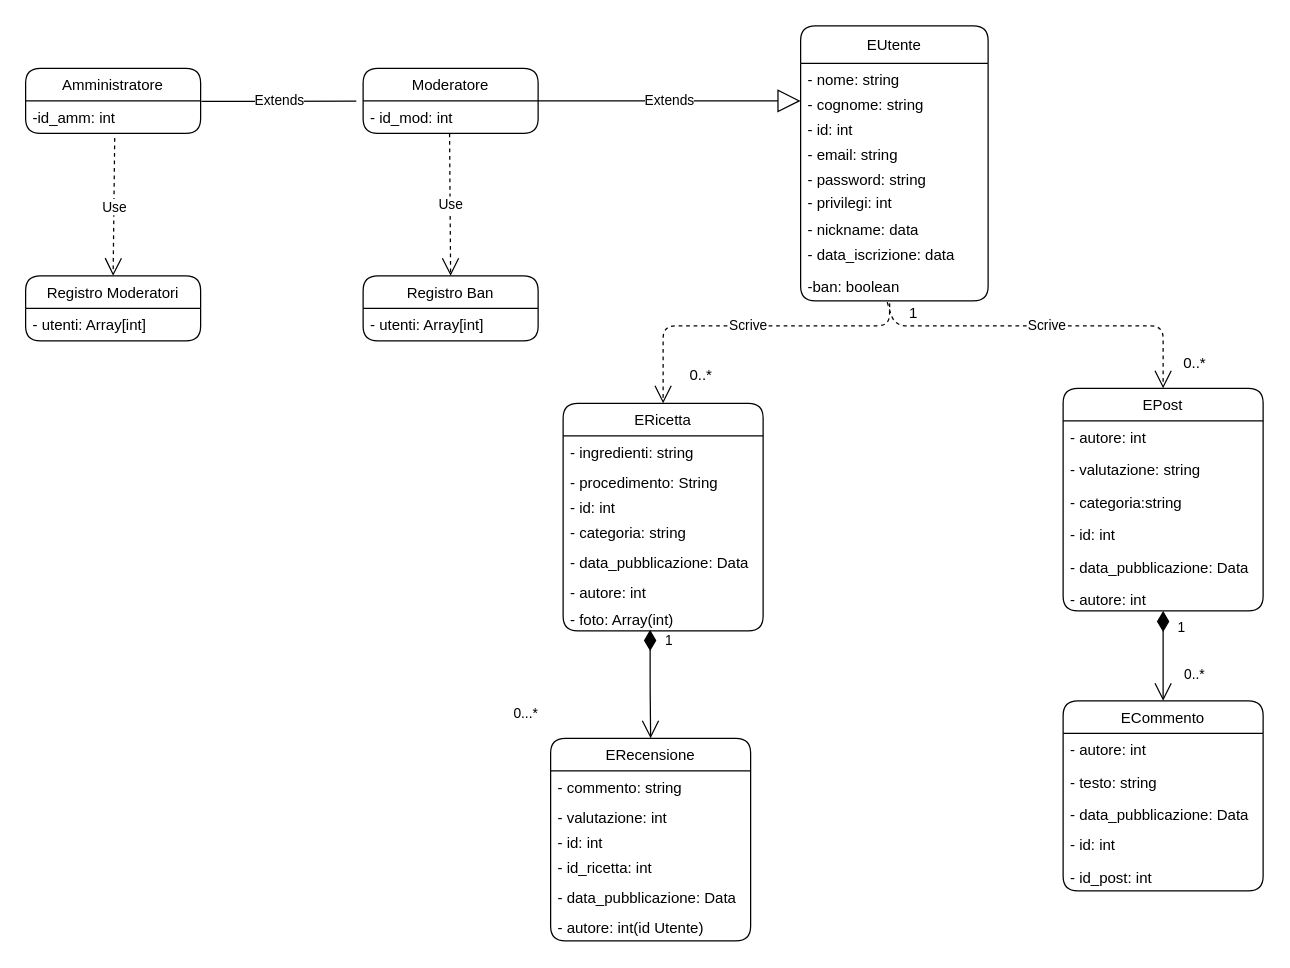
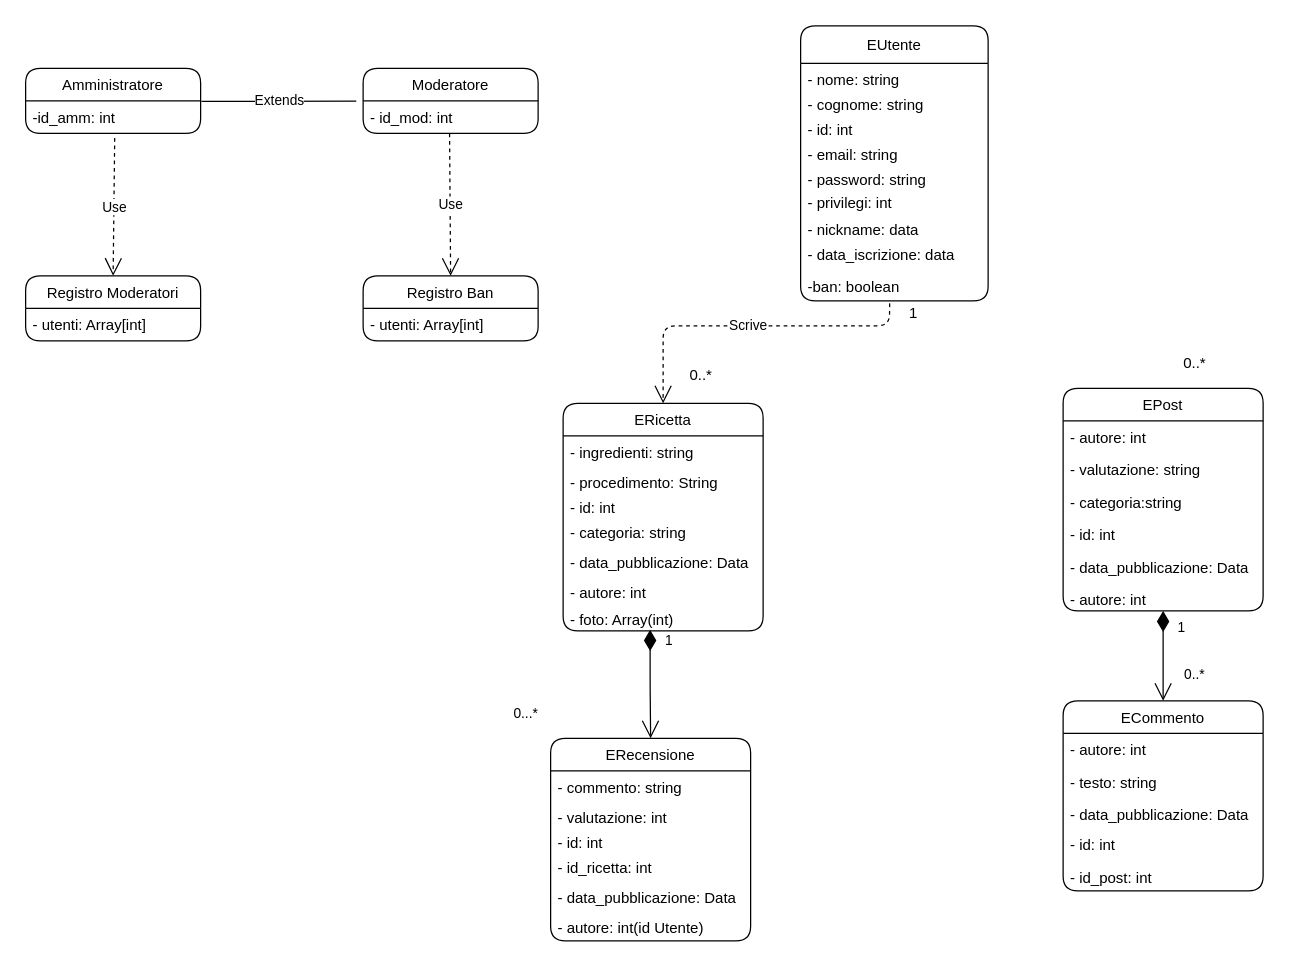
  <mxCell id="0" />
  <mxCell id="1" parent="0" />
  <mxCell id="2" value="ERicetta" style="swimlane;fontStyle=0;childLayout=stackLayout;horizontal=1;startSize=26;fillColor=none;horizontalStack=0;resizeParent=1;resizeParentMax=0;resizeLast=0;collapsible=1;marginBottom=0;rounded=1;" parent="1" vertex="1"><mxGeometry x="450" y="322" width="160" height="182" as="geometry" /></mxCell>
  <mxCell id="3" value="- ingredienti: string" style="text;strokeColor=none;fillColor=none;align=left;verticalAlign=top;spacingLeft=4;spacingRight=4;overflow=hidden;rotatable=0;points=[[0,0.5],[1,0.5]];portConstraint=eastwest;" parent="2" vertex="1"><mxGeometry y="26" width="160" height="24" as="geometry" /></mxCell>
  <mxCell id="4" value="- procedimento: String" style="text;strokeColor=none;fillColor=none;align=left;verticalAlign=top;spacingLeft=4;spacingRight=4;overflow=hidden;rotatable=0;points=[[0,0.5],[1,0.5]];portConstraint=eastwest;" parent="2" vertex="1"><mxGeometry y="50" width="160" height="20" as="geometry" /></mxCell>
  <mxCell id="5" value="- id: int" style="text;strokeColor=none;fillColor=none;align=left;verticalAlign=top;spacingLeft=4;spacingRight=4;overflow=hidden;rotatable=0;points=[[0,0.5],[1,0.5]];portConstraint=eastwest;" parent="2" vertex="1"><mxGeometry y="70" width="160" height="20" as="geometry" /></mxCell>
  <mxCell id="6" value="- categoria: string" style="text;strokeColor=none;fillColor=none;align=left;verticalAlign=top;spacingLeft=4;spacingRight=4;overflow=hidden;rotatable=0;points=[[0,0.5],[1,0.5]];portConstraint=eastwest;" parent="2" vertex="1"><mxGeometry y="90" width="160" height="24" as="geometry" /></mxCell>
  <mxCell id="7" value="- data_pubblicazione: Data" style="text;strokeColor=none;fillColor=none;align=left;verticalAlign=top;spacingLeft=4;spacingRight=4;overflow=hidden;rotatable=0;points=[[0,0.5],[1,0.5]];portConstraint=eastwest;" parent="2" vertex="1"><mxGeometry y="114" width="160" height="24" as="geometry" /></mxCell>
  <mxCell id="8" value="- autore: int" style="text;strokeColor=none;fillColor=none;align=left;verticalAlign=top;spacingLeft=4;spacingRight=4;overflow=hidden;rotatable=0;points=[[0,0.5],[1,0.5]];portConstraint=eastwest;" parent="2" vertex="1"><mxGeometry y="138" width="160" height="22" as="geometry" /></mxCell>
  <mxCell id="9" value="- foto: Array(int)" style="text;strokeColor=none;fillColor=none;align=left;verticalAlign=top;spacingLeft=4;spacingRight=4;overflow=hidden;rotatable=0;points=[[0,0.5],[1,0.5]];portConstraint=eastwest;" vertex="1" parent="2"><mxGeometry y="160" width="160" height="22" as="geometry" /></mxCell>
  <mxCell id="10" value="EUtente" style="swimlane;fontStyle=0;childLayout=stackLayout;horizontal=1;startSize=30;fillColor=none;horizontalStack=0;resizeParent=1;resizeParentMax=0;resizeLast=0;collapsible=1;marginBottom=0;rounded=1;arcSize=13;spacing=1;spacingTop=0;spacingBottom=0;direction=east;" parent="1" vertex="1"><mxGeometry x="640" y="20" width="150" height="220" as="geometry"><mxRectangle x="290" y="60" width="70" height="30" as="alternateBounds" /></mxGeometry></mxCell>
  <mxCell id="11" value="- nome: string" style="text;strokeColor=none;fillColor=none;align=left;verticalAlign=top;spacingLeft=4;spacingRight=4;overflow=hidden;rotatable=0;points=[[0,0.5],[1,0.5]];portConstraint=eastwest;" parent="10" vertex="1"><mxGeometry y="30" width="150" height="20" as="geometry" /></mxCell>
  <mxCell id="12" value="- cognome: string" style="text;strokeColor=none;fillColor=none;align=left;verticalAlign=top;spacingLeft=4;spacingRight=4;overflow=hidden;rotatable=0;points=[[0,0.5],[1,0.5]];portConstraint=eastwest;" parent="10" vertex="1"><mxGeometry y="50" width="150" height="20" as="geometry" /></mxCell>
  <mxCell id="13" value="- id: int" style="text;strokeColor=none;fillColor=none;align=left;verticalAlign=top;spacingLeft=4;spacingRight=4;overflow=hidden;rotatable=0;points=[[0,0.5],[1,0.5]];portConstraint=eastwest;" parent="10" vertex="1"><mxGeometry y="70" width="150" height="20" as="geometry" /></mxCell>
  <mxCell id="14" value="- email: string" style="text;strokeColor=none;fillColor=none;align=left;verticalAlign=top;spacingLeft=4;spacingRight=4;overflow=hidden;rotatable=0;points=[[0,0.5],[1,0.5]];portConstraint=eastwest;" parent="10" vertex="1"><mxGeometry y="90" width="150" height="20" as="geometry" /></mxCell>
  <mxCell id="15" value="- password: string" style="text;strokeColor=none;fillColor=none;align=left;verticalAlign=top;spacingLeft=4;spacingRight=4;overflow=hidden;rotatable=0;points=[[0,0.5],[1,0.5]];portConstraint=eastwest;" parent="10" vertex="1"><mxGeometry y="110" width="150" height="18" as="geometry" /></mxCell>
  <mxCell id="16" value="- privilegi: int" style="text;strokeColor=none;fillColor=none;align=left;verticalAlign=top;spacingLeft=4;spacingRight=4;overflow=hidden;rotatable=0;points=[[0,0.5],[1,0.5]];portConstraint=eastwest;" parent="10" vertex="1"><mxGeometry y="128" width="150" height="22" as="geometry" /></mxCell>
  <mxCell id="17" value="- nickname: data" style="text;strokeColor=none;fillColor=none;align=left;verticalAlign=top;spacingLeft=4;spacingRight=4;overflow=hidden;rotatable=0;points=[[0,0.5],[1,0.5]];portConstraint=eastwest;" parent="10" vertex="1"><mxGeometry y="150" width="150" height="20" as="geometry" /></mxCell>
  <mxCell id="18" value="- data_iscrizione: data" style="text;strokeColor=none;fillColor=none;align=left;verticalAlign=top;spacingLeft=4;spacingRight=4;overflow=hidden;rotatable=0;points=[[0,0.5],[1,0.5]];portConstraint=eastwest;" parent="10" vertex="1"><mxGeometry y="170" width="150" height="25" as="geometry" /></mxCell>
  <mxCell id="19" value="-ban: boolean" style="text;strokeColor=none;fillColor=none;align=left;verticalAlign=top;spacingLeft=4;spacingRight=4;overflow=hidden;rotatable=0;points=[[0,0.5],[1,0.5]];portConstraint=eastwest;" parent="10" vertex="1"><mxGeometry y="195" width="150" height="25" as="geometry" /></mxCell>
  <mxCell id="20" value="Registro Ban" style="swimlane;fontStyle=0;childLayout=stackLayout;horizontal=1;startSize=26;fillColor=none;horizontalStack=0;resizeParent=1;resizeParentMax=0;resizeLast=0;collapsible=1;marginBottom=0;rounded=1;" parent="1" vertex="1"><mxGeometry x="290" y="220" width="140" height="52" as="geometry" /></mxCell>
  <mxCell id="21" value="- utenti: Array[int]" style="text;strokeColor=none;fillColor=none;align=left;verticalAlign=top;spacingLeft=4;spacingRight=4;overflow=hidden;rotatable=0;points=[[0,0.5],[1,0.5]];portConstraint=eastwest;" parent="20" vertex="1"><mxGeometry y="26" width="140" height="26" as="geometry" /></mxCell>
  <mxCell id="22" value="EPost" style="swimlane;fontStyle=0;childLayout=stackLayout;horizontal=1;startSize=26;fillColor=none;horizontalStack=0;resizeParent=1;resizeParentMax=0;resizeLast=0;collapsible=1;marginBottom=0;rounded=1;" parent="1" vertex="1"><mxGeometry x="850" y="310" width="160" height="178" as="geometry" /></mxCell>
  <mxCell id="23" value="- autore: int" style="text;strokeColor=none;fillColor=none;align=left;verticalAlign=top;spacingLeft=4;spacingRight=4;overflow=hidden;rotatable=0;points=[[0,0.5],[1,0.5]];portConstraint=eastwest;" parent="22" vertex="1"><mxGeometry y="26" width="160" height="26" as="geometry" /></mxCell>
  <mxCell id="24" value="- valutazione: string" style="text;strokeColor=none;fillColor=none;align=left;verticalAlign=top;spacingLeft=4;spacingRight=4;overflow=hidden;rotatable=0;points=[[0,0.5],[1,0.5]];portConstraint=eastwest;" parent="22" vertex="1"><mxGeometry y="52" width="160" height="26" as="geometry" /></mxCell>
  <mxCell id="25" value="- categoria:string" style="text;strokeColor=none;fillColor=none;align=left;verticalAlign=top;spacingLeft=4;spacingRight=4;overflow=hidden;rotatable=0;points=[[0,0.5],[1,0.5]];portConstraint=eastwest;" parent="22" vertex="1"><mxGeometry y="78" width="160" height="26" as="geometry" /></mxCell>
  <mxCell id="26" value="- id: int" style="text;strokeColor=none;fillColor=none;align=left;verticalAlign=top;spacingLeft=4;spacingRight=4;overflow=hidden;rotatable=0;points=[[0,0.5],[1,0.5]];portConstraint=eastwest;" parent="22" vertex="1"><mxGeometry y="104" width="160" height="26" as="geometry" /></mxCell>
  <mxCell id="27" value="- data_pubblicazione: Data" style="text;strokeColor=none;fillColor=none;align=left;verticalAlign=top;spacingLeft=4;spacingRight=4;overflow=hidden;rotatable=0;points=[[0,0.5],[1,0.5]];portConstraint=eastwest;" parent="22" vertex="1"><mxGeometry y="130" width="160" height="26" as="geometry" /></mxCell>
  <mxCell id="28" value="- autore: int" style="text;strokeColor=none;fillColor=none;align=left;verticalAlign=top;spacingLeft=4;spacingRight=4;overflow=hidden;rotatable=0;points=[[0,0.5],[1,0.5]];portConstraint=eastwest;" parent="22" vertex="1"><mxGeometry y="156" width="160" height="22" as="geometry" /></mxCell>
  <mxCell id="29" value="ECommento" style="swimlane;fontStyle=0;childLayout=stackLayout;horizontal=1;startSize=26;fillColor=none;horizontalStack=0;resizeParent=1;resizeParentMax=0;resizeLast=0;collapsible=1;marginBottom=0;rounded=1;" parent="1" vertex="1"><mxGeometry x="850" y="560" width="160" height="152" as="geometry" /></mxCell>
  <mxCell id="30" value="- autore: int" style="text;strokeColor=none;fillColor=none;align=left;verticalAlign=top;spacingLeft=4;spacingRight=4;overflow=hidden;rotatable=0;points=[[0,0.5],[1,0.5]];portConstraint=eastwest;" parent="29" vertex="1"><mxGeometry y="26" width="160" height="26" as="geometry" /></mxCell>
  <mxCell id="31" value="- testo: string" style="text;strokeColor=none;fillColor=none;align=left;verticalAlign=top;spacingLeft=4;spacingRight=4;overflow=hidden;rotatable=0;points=[[0,0.5],[1,0.5]];portConstraint=eastwest;" parent="29" vertex="1"><mxGeometry y="52" width="160" height="26" as="geometry" /></mxCell>
  <mxCell id="32" value="- data_pubblicazione: Data" style="text;strokeColor=none;fillColor=none;align=left;verticalAlign=top;spacingLeft=4;spacingRight=4;overflow=hidden;rotatable=0;points=[[0,0.5],[1,0.5]];portConstraint=eastwest;" parent="29" vertex="1"><mxGeometry y="78" width="160" height="24" as="geometry" /></mxCell>
  <mxCell id="33" value="- id: int" style="text;strokeColor=none;fillColor=none;align=left;verticalAlign=top;spacingLeft=4;spacingRight=4;overflow=hidden;rotatable=0;points=[[0,0.5],[1,0.5]];portConstraint=eastwest;" parent="29" vertex="1"><mxGeometry y="102" width="160" height="26" as="geometry" /></mxCell>
  <mxCell id="34" value="- id_post: int" style="text;strokeColor=none;fillColor=none;align=left;verticalAlign=top;spacingLeft=4;spacingRight=4;overflow=hidden;rotatable=0;points=[[0,0.5],[1,0.5]];portConstraint=eastwest;" parent="29" vertex="1"><mxGeometry y="128" width="160" height="24" as="geometry" /></mxCell>
  <mxCell id="35" value="ERecensione" style="swimlane;fontStyle=0;childLayout=stackLayout;horizontal=1;startSize=26;fillColor=none;horizontalStack=0;resizeParent=1;resizeParentMax=0;resizeLast=0;collapsible=1;marginBottom=0;rounded=1;" parent="1" vertex="1"><mxGeometry x="440" y="590" width="160" height="162" as="geometry" /></mxCell>
  <mxCell id="36" value="- commento: string " style="text;strokeColor=none;fillColor=none;align=left;verticalAlign=top;spacingLeft=4;spacingRight=4;overflow=hidden;rotatable=0;points=[[0,0.5],[1,0.5]];portConstraint=eastwest;" parent="35" vertex="1"><mxGeometry y="26" width="160" height="24" as="geometry" /></mxCell>
  <mxCell id="37" value="- valutazione: int" style="text;strokeColor=none;fillColor=none;align=left;verticalAlign=top;spacingLeft=4;spacingRight=4;overflow=hidden;rotatable=0;points=[[0,0.5],[1,0.5]];portConstraint=eastwest;" parent="35" vertex="1"><mxGeometry y="50" width="160" height="20" as="geometry" /></mxCell>
  <mxCell id="38" value="- id: int" style="text;strokeColor=none;fillColor=none;align=left;verticalAlign=top;spacingLeft=4;spacingRight=4;overflow=hidden;rotatable=0;points=[[0,0.5],[1,0.5]];portConstraint=eastwest;" parent="35" vertex="1"><mxGeometry y="70" width="160" height="20" as="geometry" /></mxCell>
  <mxCell id="39" value="- id_ricetta: int" style="text;strokeColor=none;fillColor=none;align=left;verticalAlign=top;spacingLeft=4;spacingRight=4;overflow=hidden;rotatable=0;points=[[0,0.5],[1,0.5]];portConstraint=eastwest;" parent="35" vertex="1"><mxGeometry y="90" width="160" height="24" as="geometry" /></mxCell>
  <mxCell id="40" value="- data_pubblicazione: Data" style="text;strokeColor=none;fillColor=none;align=left;verticalAlign=top;spacingLeft=4;spacingRight=4;overflow=hidden;rotatable=0;points=[[0,0.5],[1,0.5]];portConstraint=eastwest;" parent="35" vertex="1"><mxGeometry y="114" width="160" height="24" as="geometry" /></mxCell>
  <mxCell id="41" value="- autore: int(id Utente)" style="text;strokeColor=none;fillColor=none;align=left;verticalAlign=top;spacingLeft=4;spacingRight=4;overflow=hidden;rotatable=0;points=[[0,0.5],[1,0.5]];portConstraint=eastwest;" parent="35" vertex="1"><mxGeometry y="138" width="160" height="24" as="geometry" /></mxCell>
  <mxCell id="42" value="&lt;font style=&quot;font-size: 11px&quot;&gt;0...*&lt;/font&gt;" style="text;html=1;resizable=0;autosize=1;align=center;verticalAlign=middle;points=[];fillColor=none;strokeColor=none;rounded=0;" parent="1" vertex="1"><mxGeometry x="405" y="560" width="30" height="20" as="geometry" /></mxCell>
  <mxCell id="43" value="&lt;span style=&quot;font-size: 11px&quot;&gt;0..*&lt;/span&gt;" style="text;html=1;resizable=0;autosize=1;align=center;verticalAlign=middle;points=[];fillColor=none;strokeColor=none;rounded=0;" parent="1" vertex="1"><mxGeometry x="940" y="529" width="30" height="20" as="geometry" /></mxCell>
  <mxCell id="44" value="Registro Moderatori" style="swimlane;fontStyle=0;childLayout=stackLayout;horizontal=1;startSize=26;fillColor=none;horizontalStack=0;resizeParent=1;resizeParentMax=0;resizeLast=0;collapsible=1;marginBottom=0;rounded=1;" parent="1" vertex="1"><mxGeometry x="20" y="220" width="140" height="52" as="geometry" /></mxCell>
  <mxCell id="45" value="- utenti: Array[int]" style="text;strokeColor=none;fillColor=none;align=left;verticalAlign=top;spacingLeft=4;spacingRight=4;overflow=hidden;rotatable=0;points=[[0,0.5],[1,0.5]];portConstraint=eastwest;" parent="44" vertex="1"><mxGeometry y="26" width="140" height="26" as="geometry" /></mxCell>
  <mxCell id="46" value="1" style="endArrow=open;html=1;endSize=12;startArrow=diamondThin;startSize=14;startFill=1;edgeStyle=orthogonalEdgeStyle;align=left;verticalAlign=bottom;exitX=0.435;exitY=0.96;exitDx=0;exitDy=0;exitPerimeter=0;" parent="1" target="35" edge="1" source="9"><mxGeometry x="-0.613" y="10" relative="1" as="geometry"><mxPoint x="520" y="510" as="sourcePoint" /><mxPoint x="730" y="540" as="targetPoint" /><Array as="points" /><mxPoint y="1" as="offset" /></mxGeometry></mxCell>
  <mxCell id="47" value="1" style="endArrow=open;html=1;endSize=12;startArrow=diamondThin;startSize=14;startFill=1;edgeStyle=orthogonalEdgeStyle;align=left;verticalAlign=bottom;" parent="1" source="22" edge="1"><mxGeometry x="-0.389" y="10" relative="1" as="geometry"><mxPoint x="720" y="530" as="sourcePoint" /><mxPoint x="930" y="560" as="targetPoint" /><mxPoint as="offset" /></mxGeometry></mxCell>
  <mxCell id="48" value="Moderatore" style="swimlane;fontStyle=0;childLayout=stackLayout;horizontal=1;startSize=26;fillColor=none;horizontalStack=0;resizeParent=1;resizeParentMax=0;resizeLast=0;collapsible=1;marginBottom=0;rounded=1;" parent="1" vertex="1"><mxGeometry x="290" y="54" width="140" height="52" as="geometry" /></mxCell>
  <mxCell id="49" value="- id_mod: int" style="text;strokeColor=none;fillColor=none;align=left;verticalAlign=top;spacingLeft=4;spacingRight=4;overflow=hidden;rotatable=0;points=[[0,0.5],[1,0.5]];portConstraint=eastwest;" parent="48" vertex="1"><mxGeometry y="26" width="140" height="26" as="geometry" /></mxCell>
  <mxCell id="50" value="Amministratore" style="swimlane;fontStyle=0;childLayout=stackLayout;horizontal=1;startSize=26;fillColor=none;horizontalStack=0;resizeParent=1;resizeParentMax=0;resizeLast=0;collapsible=1;marginBottom=0;rounded=1;" parent="1" vertex="1"><mxGeometry x="20" y="54" width="140" height="52" as="geometry" /></mxCell>
  <mxCell id="51" value="-id_amm: int" style="text;strokeColor=none;fillColor=none;align=left;verticalAlign=top;spacingLeft=4;spacingRight=4;overflow=hidden;rotatable=0;points=[[0,0.5],[1,0.5]];portConstraint=eastwest;" parent="50" vertex="1"><mxGeometry y="26" width="140" height="26" as="geometry" /></mxCell>
- <mxCell id="52" value="Extends" style="endArrow=block;endSize=16;endFill=0;html=1;entryX=0;entryY=0.5;entryDx=0;entryDy=0;exitX=1;exitY=0.5;exitDx=0;exitDy=0;" parent="1" source="48" target="12" edge="1"><mxGeometry width="160" relative="1" as="geometry"><mxPoint x="440" y="115.29" as="sourcePoint" /><mxPoint x="600" y="115.29" as="targetPoint" /></mxGeometry></mxCell>
  <mxCell id="53" value="Extends" style="endArrow=none;endSize=16;endFill=0;html=1;exitX=1.005;exitY=0.016;exitDx=0;exitDy=0;exitPerimeter=0;entryX=-0.039;entryY=0.004;entryDx=0;entryDy=0;entryPerimeter=0;" parent="1" source="51" target="49" edge="1"><mxGeometry width="160" relative="1" as="geometry"><mxPoint x="160" y="120" as="sourcePoint" /><mxPoint x="290" y="120" as="targetPoint" /></mxGeometry></mxCell>
  <mxCell id="54" value="Use" style="endArrow=open;endSize=12;dashed=1;html=1;exitX=0.494;exitY=1.004;exitDx=0;exitDy=0;exitPerimeter=0;entryX=0.5;entryY=0;entryDx=0;entryDy=0;" parent="1" source="49" target="20" edge="1"><mxGeometry width="160" relative="1" as="geometry"><mxPoint x="330" y="330" as="sourcePoint" /><mxPoint x="490" y="330" as="targetPoint" /></mxGeometry></mxCell>
  <mxCell id="55" value="Use" style="endArrow=open;endSize=12;dashed=1;html=1;entryX=0.5;entryY=0;entryDx=0;entryDy=0;exitX=0.509;exitY=1.139;exitDx=0;exitDy=0;exitPerimeter=0;" parent="1" source="51" target="44" edge="1"><mxGeometry width="160" relative="1" as="geometry"><mxPoint x="90" y="151" as="sourcePoint" /><mxPoint x="370" y="230" as="targetPoint" /></mxGeometry></mxCell>
  <mxCell id="56" value="1" style="text;html=1;align=center;verticalAlign=middle;resizable=0;points=[];autosize=1;strokeColor=none;" parent="1" vertex="1"><mxGeometry x="720" y="240" width="20" height="20" as="geometry" /></mxCell>
  <mxCell id="57" value="0..*" style="text;html=1;align=center;verticalAlign=middle;resizable=0;points=[];autosize=1;strokeColor=none;" parent="1" vertex="1"><mxGeometry x="545" y="290" width="30" height="20" as="geometry" /></mxCell>
  <mxCell id="58" value="0..*" style="text;html=1;align=center;verticalAlign=middle;resizable=0;points=[];autosize=1;strokeColor=none;" parent="1" vertex="1"><mxGeometry x="940" y="280" width="30" height="20" as="geometry" /></mxCell>
  <mxCell id="59" value="Scrive" style="endArrow=open;endSize=12;dashed=1;html=1;exitX=0.475;exitY=1.08;exitDx=0;exitDy=0;exitPerimeter=0;entryX=0.5;entryY=0;entryDx=0;entryDy=0;" parent="1" source="19" target="2" edge="1"><mxGeometry width="160" relative="1" as="geometry"><mxPoint x="220" y="340" as="sourcePoint" /><mxPoint x="380" y="340" as="targetPoint" /><Array as="points"><mxPoint x="711" y="260" /><mxPoint x="530" y="260" /></Array></mxGeometry></mxCell>
- <mxCell id="60" value="Scrive" style="endArrow=open;endSize=12;dashed=1;html=1;exitX=0.462;exitY=1.042;exitDx=0;exitDy=0;exitPerimeter=0;entryX=0.5;entryY=0;entryDx=0;entryDy=0;" parent="1" source="19" target="22" edge="1"><mxGeometry width="160" relative="1" as="geometry"><mxPoint x="730" y="270" as="sourcePoint" /><mxPoint x="890" y="270" as="targetPoint" /><Array as="points"><mxPoint x="715" y="260" /><mxPoint x="930" y="260" /></Array></mxGeometry></mxCell>
